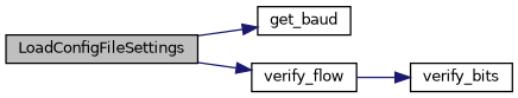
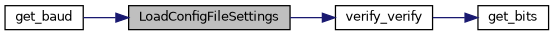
  digraph {
    rankdir=LR
    node [color=black fillcolor=white fontname=Helvetica fontsize=10 shape=record style=filled]
    edge [color=midnightblue fontname=Helvetica fontsize=10 labelfontname=Helvetica labelfontsize=10 style=solid]
    n1 [fillcolor=grey75 fontcolor=black height=0.2 label=LoadConfigFileSettings width=0.4]
    n2 [height=0.2 label=get_baud width=0.4]
-   n3 [height=0.2 label=verify_flow width=0.4]
-   n4 [height=0.2 label=verify_bits width=0.4]
-   n1 -> n2
+   n3 [height=0.2 label=verify_verify width=0.4]
+   n4 [height=0.2 label=get_bits width=0.4]
+   n2 -> n1
    n1 -> n3
    n3 -> n4
  }
